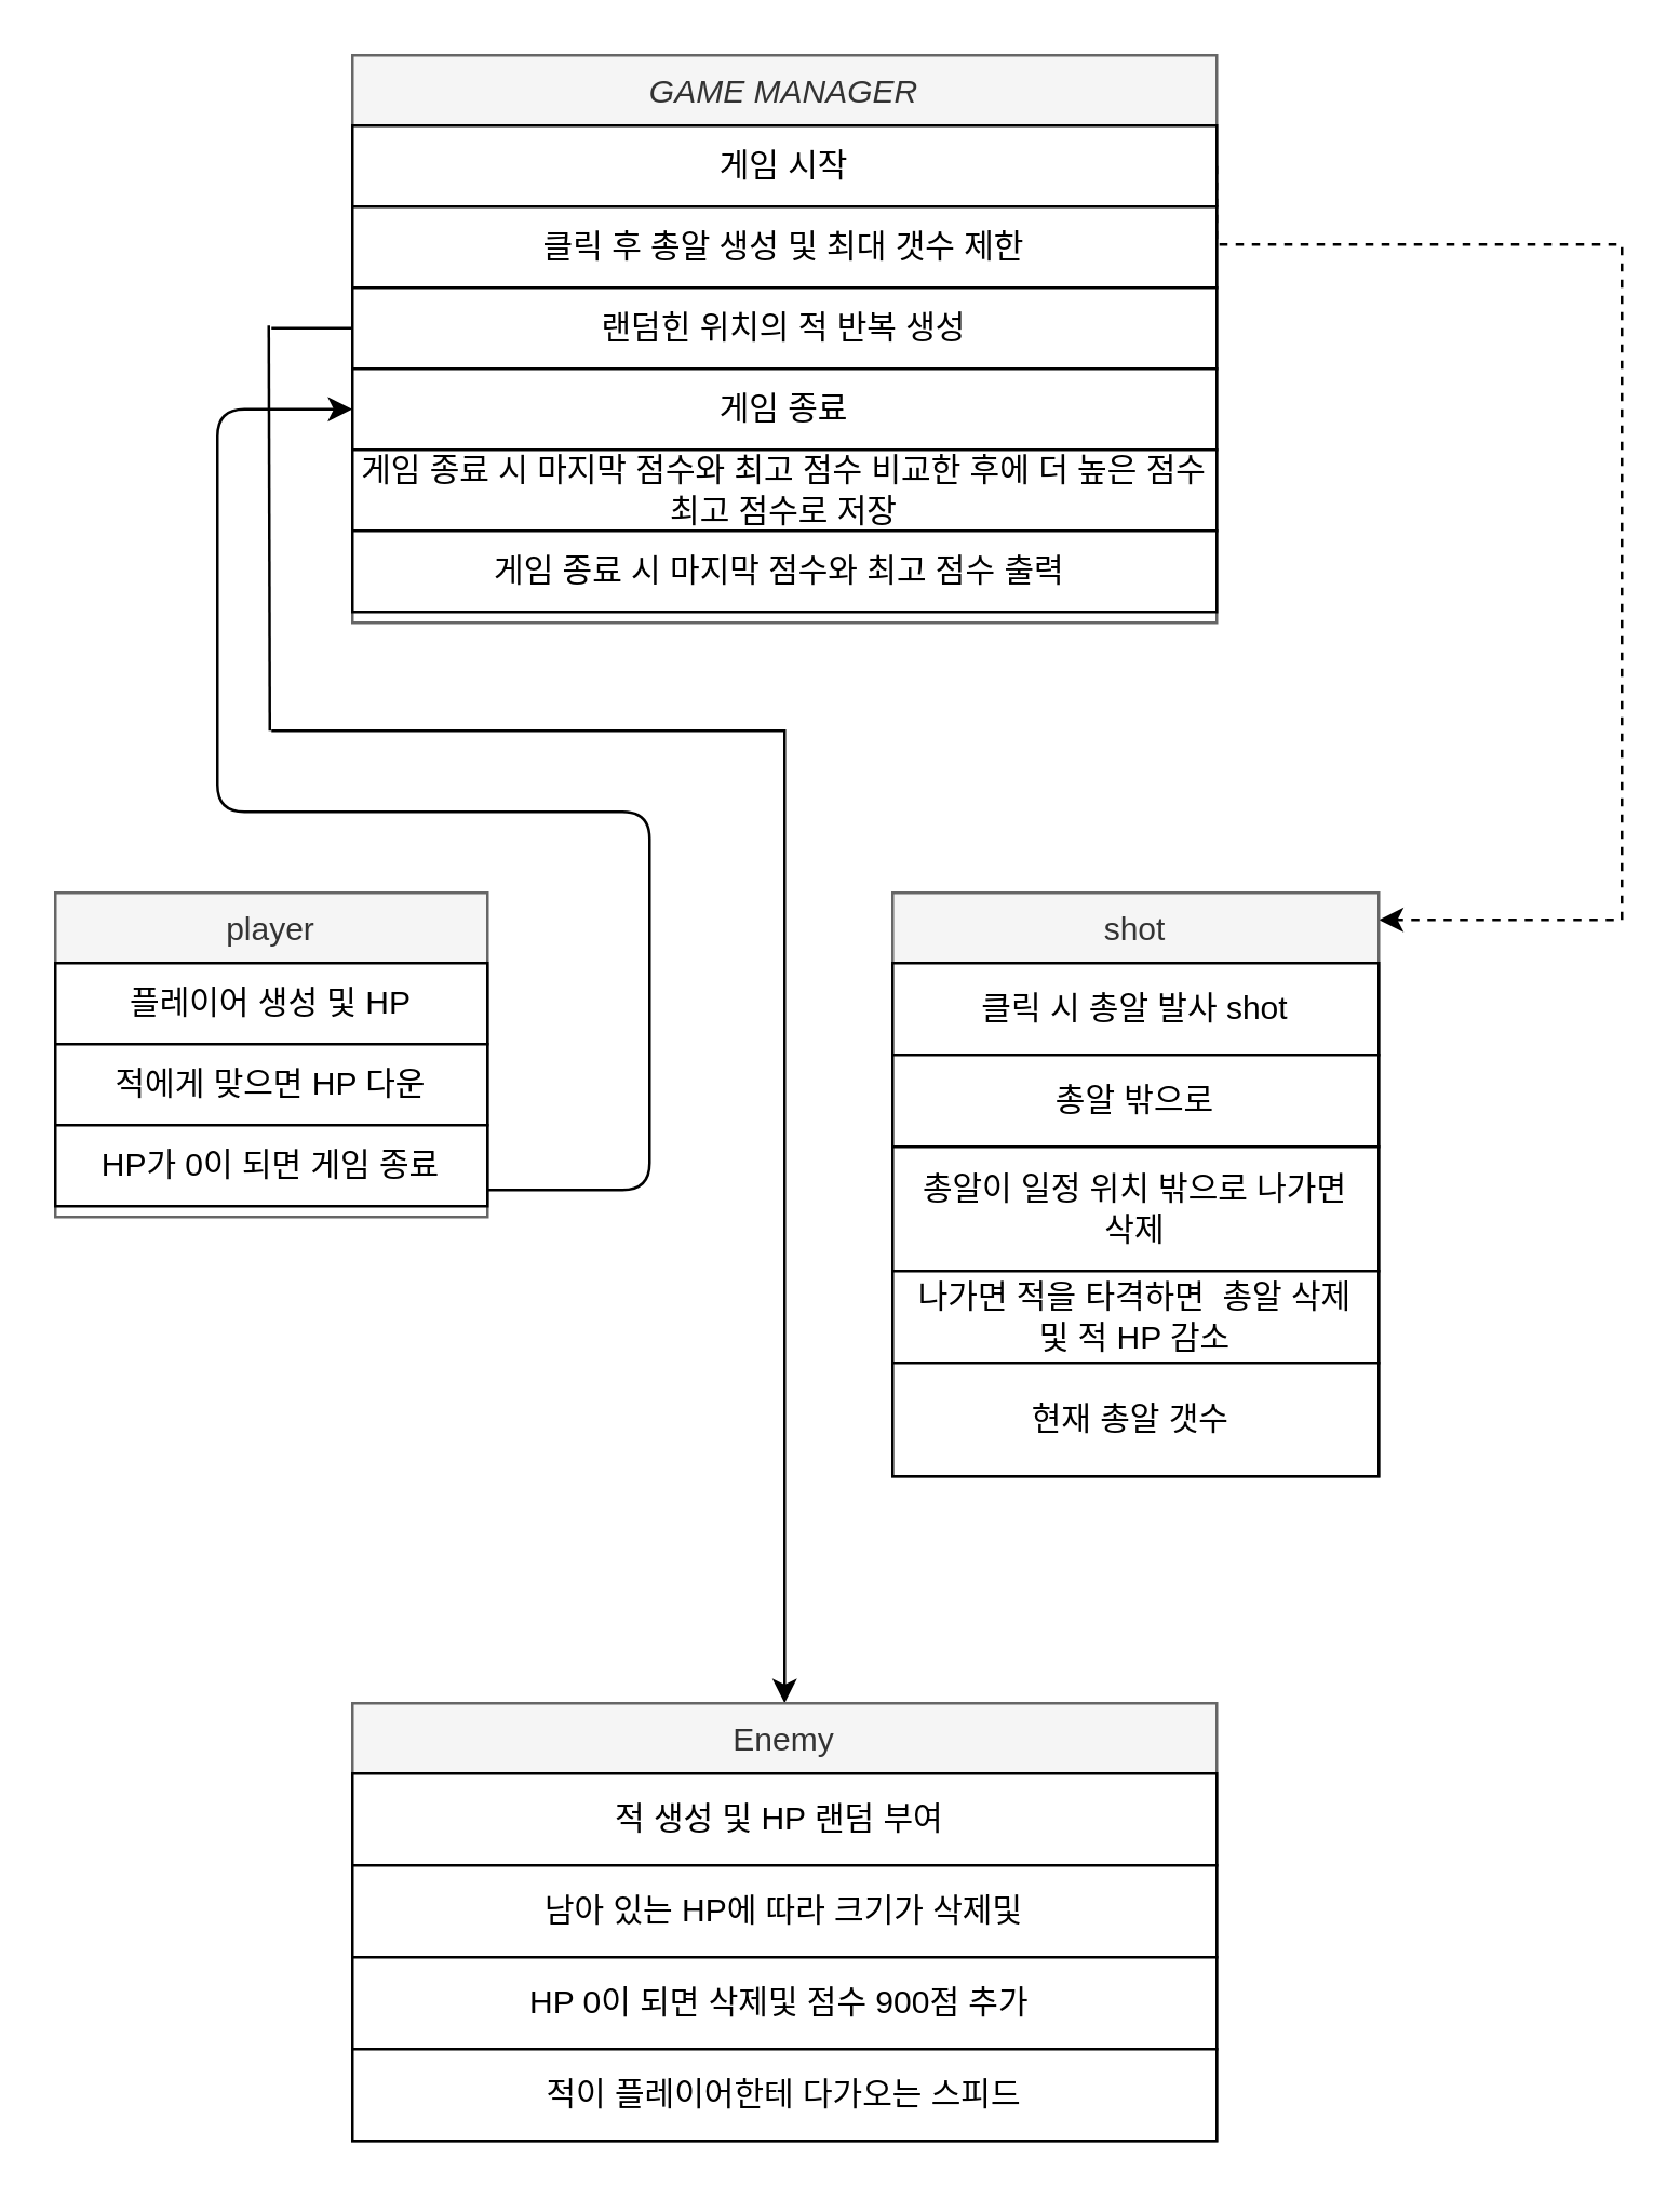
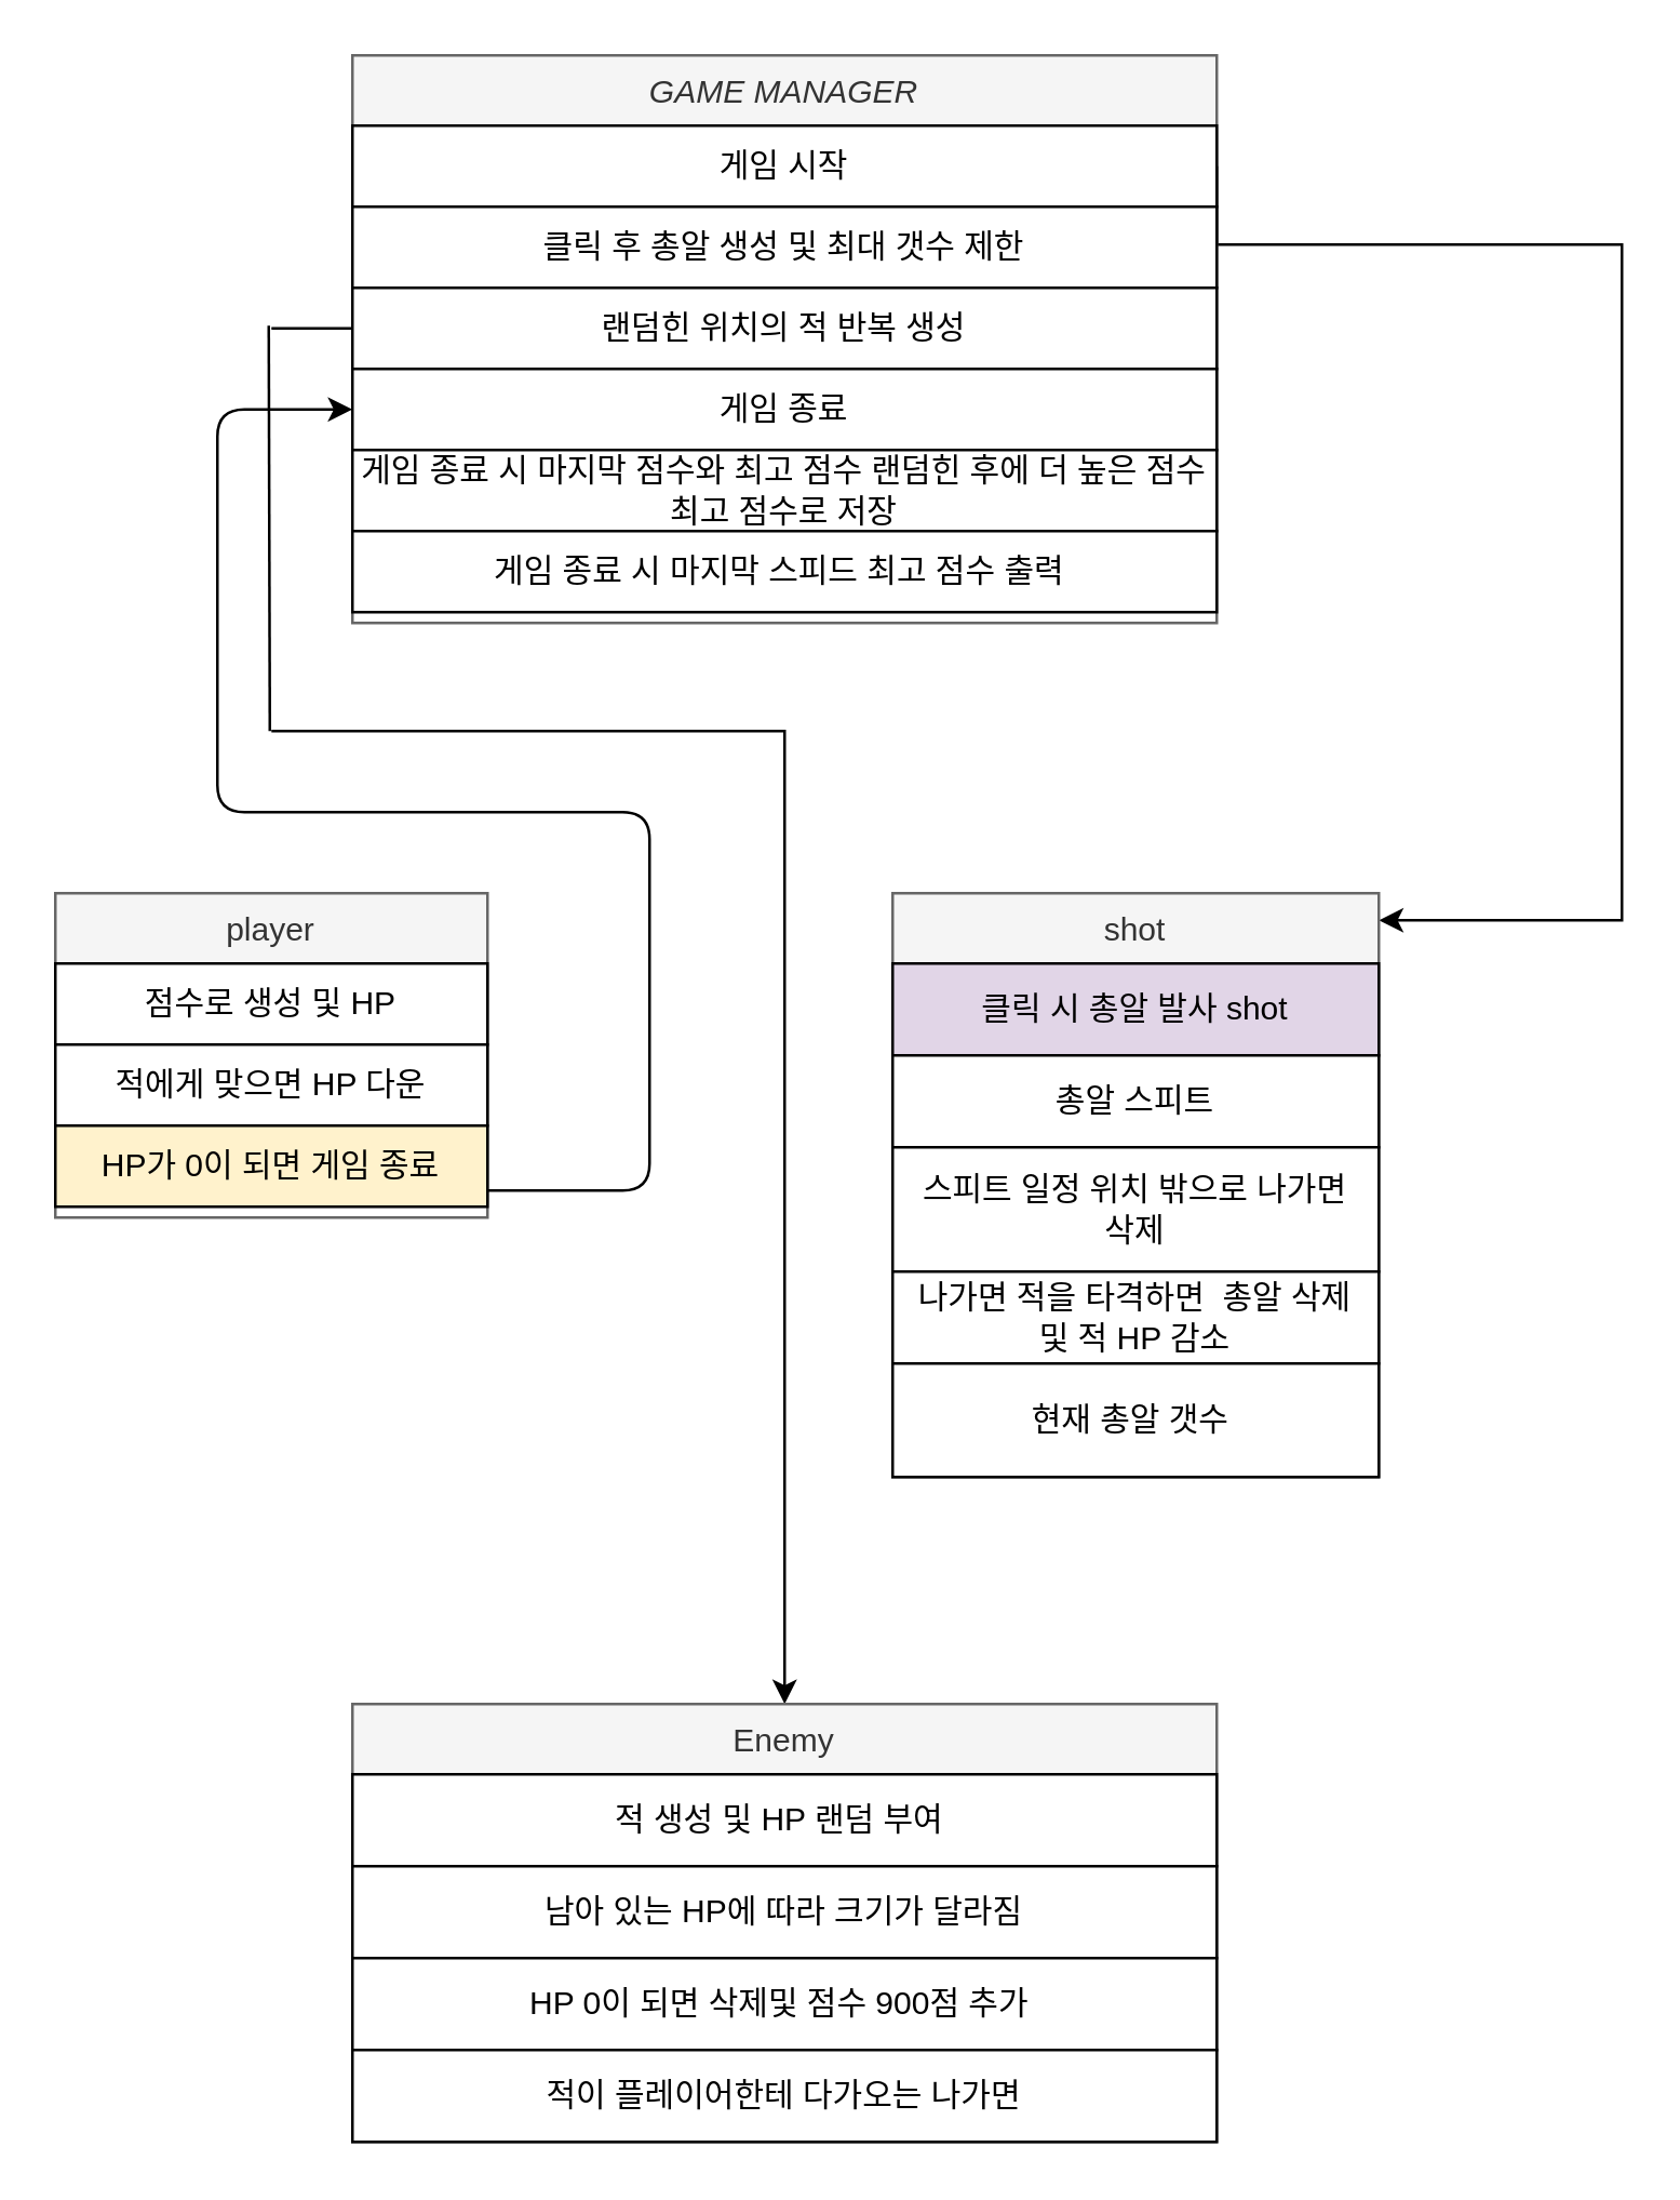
  <mxCell id="0" />
  <mxCell id="1" parent="0" />
  <mxCell id="2" style="edgeStyle=orthogonalEdgeStyle;rounded=0;orthogonalLoop=1;jettySize=auto;html=1;" parent="1" target="15" edge="1"><mxGeometry relative="1" as="geometry"><Array as="points"><mxPoint x="290" y="290" /><mxPoint x="290" y="290" /></Array><mxPoint x="100" y="270" as="sourcePoint" /></mxGeometry></mxCell>
- <mxCell id="3" style="edgeStyle=orthogonalEdgeStyle;rounded=0;orthogonalLoop=1;jettySize=auto;html=1;exitX=1;exitY=0.5;exitDx=0;exitDy=0;dashed=1;" parent="1" source="5" target="20" edge="1"><mxGeometry relative="1" as="geometry"><mxPoint x="540" y="388" as="targetPoint" /><Array as="points"><mxPoint x="450" y="90" /><mxPoint x="600" y="90" /><mxPoint x="600" y="340" /></Array></mxGeometry></mxCell>
+ <mxCell id="3" style="edgeStyle=orthogonalEdgeStyle;rounded=0;orthogonalLoop=1;jettySize=auto;html=1;exitX=1;exitY=0.5;exitDx=0;exitDy=0;" parent="1" source="5" target="20" edge="1"><mxGeometry relative="1" as="geometry"><mxPoint x="540" y="388" as="targetPoint" /><Array as="points"><mxPoint x="450" y="90" /><mxPoint x="600" y="90" /><mxPoint x="600" y="340" /></Array></mxGeometry></mxCell>
  <mxCell id="4" value="GAME MANAGER" style="swimlane;fontStyle=2;align=center;verticalAlign=top;childLayout=stackLayout;horizontal=1;startSize=26;horizontalStack=0;resizeParent=1;resizeLast=0;collapsible=1;marginBottom=0;rounded=0;shadow=0;strokeWidth=1;fillColor=#f5f5f5;strokeColor=#666666;fontColor=#333333;" parent="1" vertex="1"><mxGeometry x="130" y="20" width="320" height="210" as="geometry"><mxRectangle x="230" y="140" width="160" height="26" as="alternateBounds" /></mxGeometry></mxCell>
  <mxCell id="5" value="게임 시작" style="rounded=0;whiteSpace=wrap;html=1;" parent="4" vertex="1"><mxGeometry y="26" width="320" height="30" as="geometry" /></mxCell>
  <mxCell id="6" value="클릭 후 총알 생성 및 최대 갯수 제한" style="rounded=0;whiteSpace=wrap;html=1;" parent="4" vertex="1"><mxGeometry y="56" width="320" height="30" as="geometry" /></mxCell>
  <mxCell id="7" value="랜덤힌 위치의 적 반복 생성" style="rounded=0;whiteSpace=wrap;html=1;" parent="4" vertex="1"><mxGeometry y="86" width="320" height="30" as="geometry" /></mxCell>
  <mxCell id="8" value="게임 종료" style="rounded=0;whiteSpace=wrap;html=1;" parent="4" vertex="1"><mxGeometry y="116" width="320" height="30" as="geometry" /></mxCell>
- <mxCell id="9" value="게임 종료 시 마지막 점수와 최고 점수 비교한 후에 더 높은 점수 최고 점수로 저장" style="rounded=0;whiteSpace=wrap;html=1;" parent="4" vertex="1"><mxGeometry y="146" width="320" height="30" as="geometry" /></mxCell>
- <mxCell id="10" value="게임 종료 시 마지막 점수와 최고 점수 출력&amp;nbsp;" style="rounded=0;whiteSpace=wrap;html=1;" parent="4" vertex="1"><mxGeometry y="176" width="320" height="30" as="geometry" /></mxCell>
+ <mxCell id="9" value="게임 종료 시 마지막 점수와 최고 점수 랜덤힌 후에 더 높은 점수 최고 점수로 저장" style="rounded=0;whiteSpace=wrap;html=1;" parent="4" vertex="1"><mxGeometry y="146" width="320" height="30" as="geometry" /></mxCell>
+ <mxCell id="10" value="게임 종료 시 마지막 스피드 최고 점수 출력&amp;nbsp;" style="rounded=0;whiteSpace=wrap;html=1;" parent="4" vertex="1"><mxGeometry y="176" width="320" height="30" as="geometry" /></mxCell>
  <mxCell id="11" value="player" style="swimlane;fontStyle=0;align=center;verticalAlign=top;childLayout=stackLayout;horizontal=1;startSize=26;horizontalStack=0;resizeParent=1;resizeLast=0;collapsible=1;marginBottom=0;rounded=0;shadow=0;strokeWidth=1;fillColor=#f5f5f5;strokeColor=#666666;fontColor=#333333;" parent="1" vertex="1"><mxGeometry x="20" y="330" width="160" height="120" as="geometry"><mxRectangle x="130" y="380" width="160" height="26" as="alternateBounds" /></mxGeometry></mxCell>
- <mxCell id="12" value="플레이어 생성 및 HP" style="rounded=0;whiteSpace=wrap;html=1;" parent="11" vertex="1"><mxGeometry y="26" width="160" height="30" as="geometry" /></mxCell>
+ <mxCell id="12" value="점수로 생성 및 HP" style="rounded=0;whiteSpace=wrap;html=1;" parent="11" vertex="1"><mxGeometry y="26" width="160" height="30" as="geometry" /></mxCell>
  <mxCell id="13" value="적에게 맞으면 HP 다운&lt;span style=&quot;color: rgba(0 , 0 , 0 , 0) ; font-family: monospace ; font-size: 0px&quot;&gt;%3CmxGraphModel%3E%3Croot%3E%3CmxCell%20id%3D%220%22%2F%3E%3CmxCell%20id%3D%221%22%20parent%3D%220%22%2F%3E%3CmxCell%20id%3D%222%22%20value%3D%22%EA%B2%8C%EC%9E%84%20%EC%A2%85%EB%A3%8C%20%EC%8B%9C%20%EB%A7%88%EC%A7%80%EB%A7%89%20%EC%A0%90%EC%88%98%EC%99%80%20%EC%B5%9C%EA%B3%A0%20%EC%A0%90%EC%88%98%20%EC%B6%9C%EB%A0%A5%26amp%3Bnbsp%3B%22%20style%3D%22rounded%3D0%3BwhiteSpace%3Dwrap%3Bhtml%3D1%3B%22%20vertex%3D%221%22%20parent%3D%221%22%3E%3CmxGeometry%20x%3D%22240%22%20y%3D%22126%22%20width%3D%22320%22%20height%3D%2230%22%20as%3D%22geometry%22%2F%3E%3C%2FmxCell%3E%3C%2Froot%3E%3C%2FmxGraphModel%3E&lt;/span&gt;" style="rounded=0;whiteSpace=wrap;html=1;" parent="11" vertex="1"><mxGeometry y="56" width="160" height="30" as="geometry" /></mxCell>
- <mxCell id="14" value="HP가 0이 되면 게임 종료" style="rounded=0;whiteSpace=wrap;html=1;" parent="11" vertex="1"><mxGeometry y="86" width="160" height="30" as="geometry" /></mxCell>
+ <mxCell id="14" value="HP가 0이 되면 게임 종료" style="rounded=0;whiteSpace=wrap;html=1;fillColor=#fff2cc;" parent="11" vertex="1"><mxGeometry y="86" width="160" height="30" as="geometry" /></mxCell>
  <mxCell id="15" value="Enemy" style="swimlane;fontStyle=0;align=center;verticalAlign=top;childLayout=stackLayout;horizontal=1;startSize=26;horizontalStack=0;resizeParent=1;resizeLast=0;collapsible=1;marginBottom=0;rounded=0;shadow=0;strokeWidth=1;fillColor=#f5f5f5;strokeColor=#666666;fontColor=#333333;" parent="1" vertex="1"><mxGeometry x="130" y="630" width="320" height="162" as="geometry"><mxRectangle x="130" y="380" width="160" height="26" as="alternateBounds" /></mxGeometry></mxCell>
  <mxCell id="16" value="적 생성 및 HP 랜덤 부여&amp;nbsp;" style="rounded=0;whiteSpace=wrap;html=1;" parent="15" vertex="1"><mxGeometry y="26" width="320" height="34" as="geometry" /></mxCell>
- <mxCell id="17" value="남아 있는 HP에 따라 크기가 삭제및" style="rounded=0;whiteSpace=wrap;html=1;" parent="15" vertex="1"><mxGeometry y="60" width="320" height="34" as="geometry" /></mxCell>
+ <mxCell id="17" value="남아 있는 HP에 따라 크기가 달라짐" style="rounded=0;whiteSpace=wrap;html=1;" parent="15" vertex="1"><mxGeometry y="60" width="320" height="34" as="geometry" /></mxCell>
  <mxCell id="18" value="HP 0이 되면 삭제및 점수 900점 추가&amp;nbsp;" style="rounded=0;whiteSpace=wrap;html=1;" parent="15" vertex="1"><mxGeometry y="94" width="320" height="34" as="geometry" /></mxCell>
- <mxCell id="19" value="적이 플레이어한테 다가오는 스피드" style="rounded=0;whiteSpace=wrap;html=1;" parent="15" vertex="1"><mxGeometry y="128" width="320" height="34" as="geometry" /></mxCell>
+ <mxCell id="19" value="적이 플레이어한테 다가오는 나가면" style="rounded=0;whiteSpace=wrap;html=1;" parent="15" vertex="1"><mxGeometry y="128" width="320" height="34" as="geometry" /></mxCell>
  <mxCell id="20" value="shot" style="swimlane;fontStyle=0;align=center;verticalAlign=top;childLayout=stackLayout;horizontal=1;startSize=26;horizontalStack=0;resizeParent=1;resizeLast=0;collapsible=1;marginBottom=0;rounded=0;shadow=0;strokeWidth=1;fillColor=#f5f5f5;strokeColor=#666666;fontColor=#333333;" parent="1" vertex="1"><mxGeometry x="330" y="330" width="180" height="216" as="geometry"><mxRectangle x="130" y="380" width="160" height="26" as="alternateBounds" /></mxGeometry></mxCell>
- <mxCell id="21" value="클릭 시 총알 발사 shot" style="rounded=0;whiteSpace=wrap;html=1;" parent="20" vertex="1"><mxGeometry y="26" width="180" height="34" as="geometry" /></mxCell>
- <mxCell id="22" value="총알 밖으로" style="rounded=0;whiteSpace=wrap;html=1;" parent="20" vertex="1"><mxGeometry y="60" width="180" height="34" as="geometry" /></mxCell>
- <mxCell id="23" value="총알이 일정 위치 밖으로 나가면&lt;br&gt;삭제" style="rounded=0;whiteSpace=wrap;html=1;" parent="20" vertex="1"><mxGeometry y="94" width="180" height="46" as="geometry" /></mxCell>
+ <mxCell id="21" value="클릭 시 총알 발사 shot" style="rounded=0;whiteSpace=wrap;html=1;fillColor=#e1d5e7;" parent="20" vertex="1"><mxGeometry y="26" width="180" height="34" as="geometry" /></mxCell>
+ <mxCell id="22" value="총알 스피트" style="rounded=0;whiteSpace=wrap;html=1;" parent="20" vertex="1"><mxGeometry y="60" width="180" height="34" as="geometry" /></mxCell>
+ <mxCell id="23" value="스피트 일정 위치 밖으로 나가면&lt;br&gt;삭제" style="rounded=0;whiteSpace=wrap;html=1;" parent="20" vertex="1"><mxGeometry y="94" width="180" height="46" as="geometry" /></mxCell>
  <mxCell id="24" value="나가면 적을 타격하면&amp;nbsp; 총알 삭제&lt;br&gt;및 적 HP 감소" style="rounded=0;whiteSpace=wrap;html=1;" parent="20" vertex="1"><mxGeometry y="140" width="180" height="34" as="geometry" /></mxCell>
  <mxCell id="25" value="현재 총알 갯수&amp;nbsp;" style="rounded=0;whiteSpace=wrap;html=1;" parent="20" vertex="1"><mxGeometry y="174" width="180" height="42" as="geometry" /></mxCell>
  <mxCell id="26" value="" style="endArrow=none;html=1;" parent="1" edge="1"><mxGeometry width="50" height="50" relative="1" as="geometry"><mxPoint x="99" y="120" as="sourcePoint" /><mxPoint x="99.41" y="270" as="targetPoint" /></mxGeometry></mxCell>
  <mxCell id="27" value="" style="endArrow=none;html=1;exitX=0;exitY=0.5;exitDx=0;exitDy=0;" parent="1" source="7" edge="1"><mxGeometry width="50" height="50" relative="1" as="geometry"><mxPoint x="130" y="410" as="sourcePoint" /><mxPoint x="100" y="121" as="targetPoint" /></mxGeometry></mxCell>
  <mxCell id="28" value="" style="endArrow=classic;html=1;entryX=0;entryY=0.5;entryDx=0;entryDy=0;" parent="1" target="8" edge="1"><mxGeometry width="50" height="50" relative="1" as="geometry"><mxPoint x="180" y="440" as="sourcePoint" /><mxPoint x="120" y="150" as="targetPoint" /><Array as="points"><mxPoint x="240" y="440" /><mxPoint x="240" y="300" /><mxPoint x="80" y="300" /><mxPoint x="80" y="151" /></Array></mxGeometry></mxCell>
